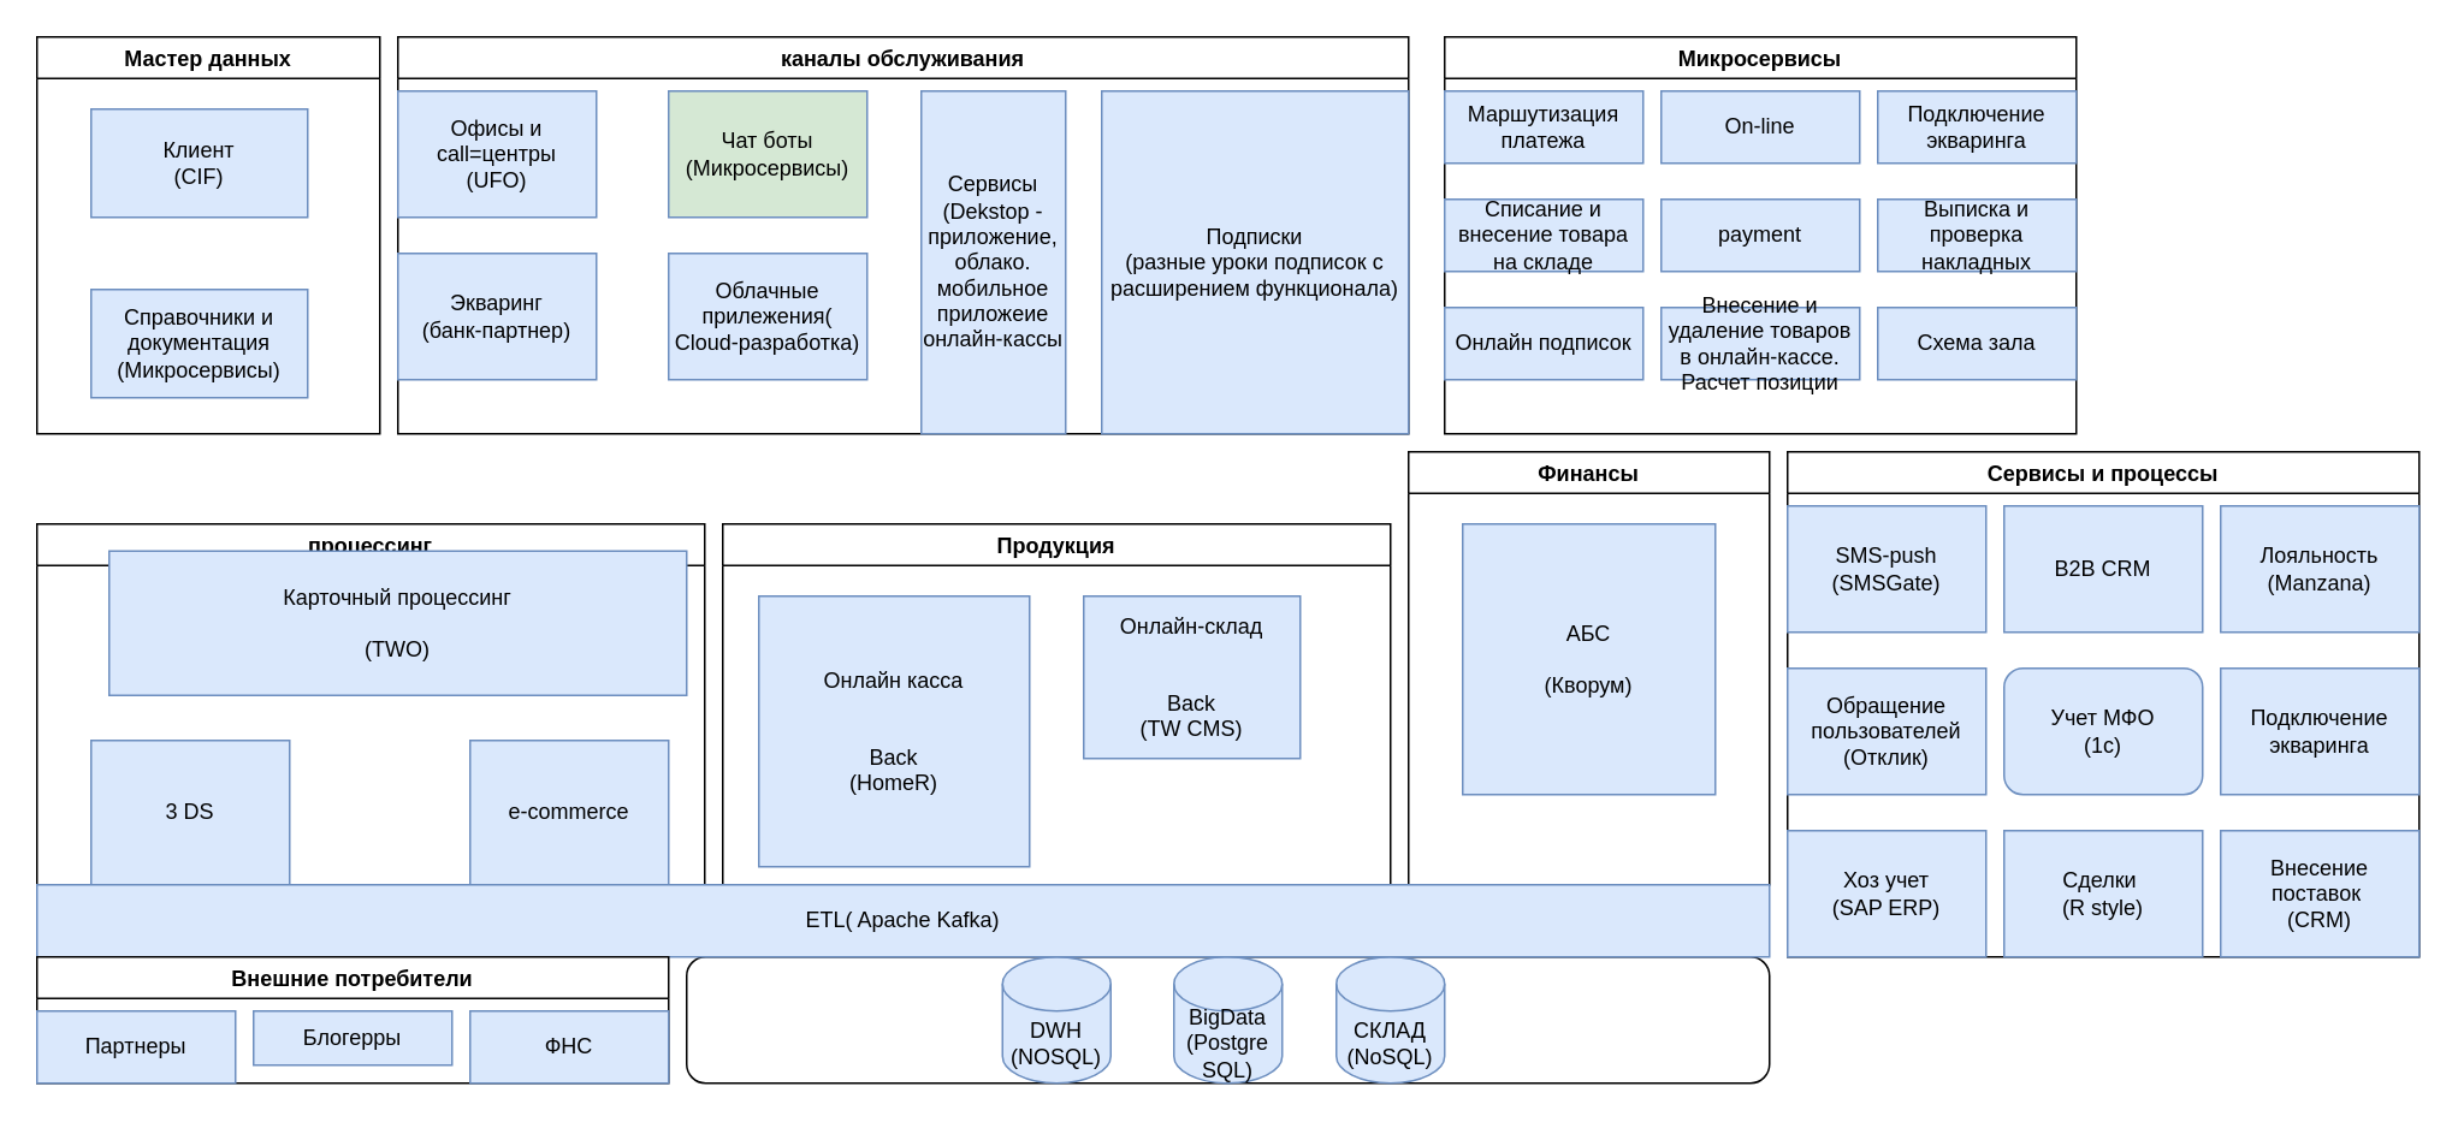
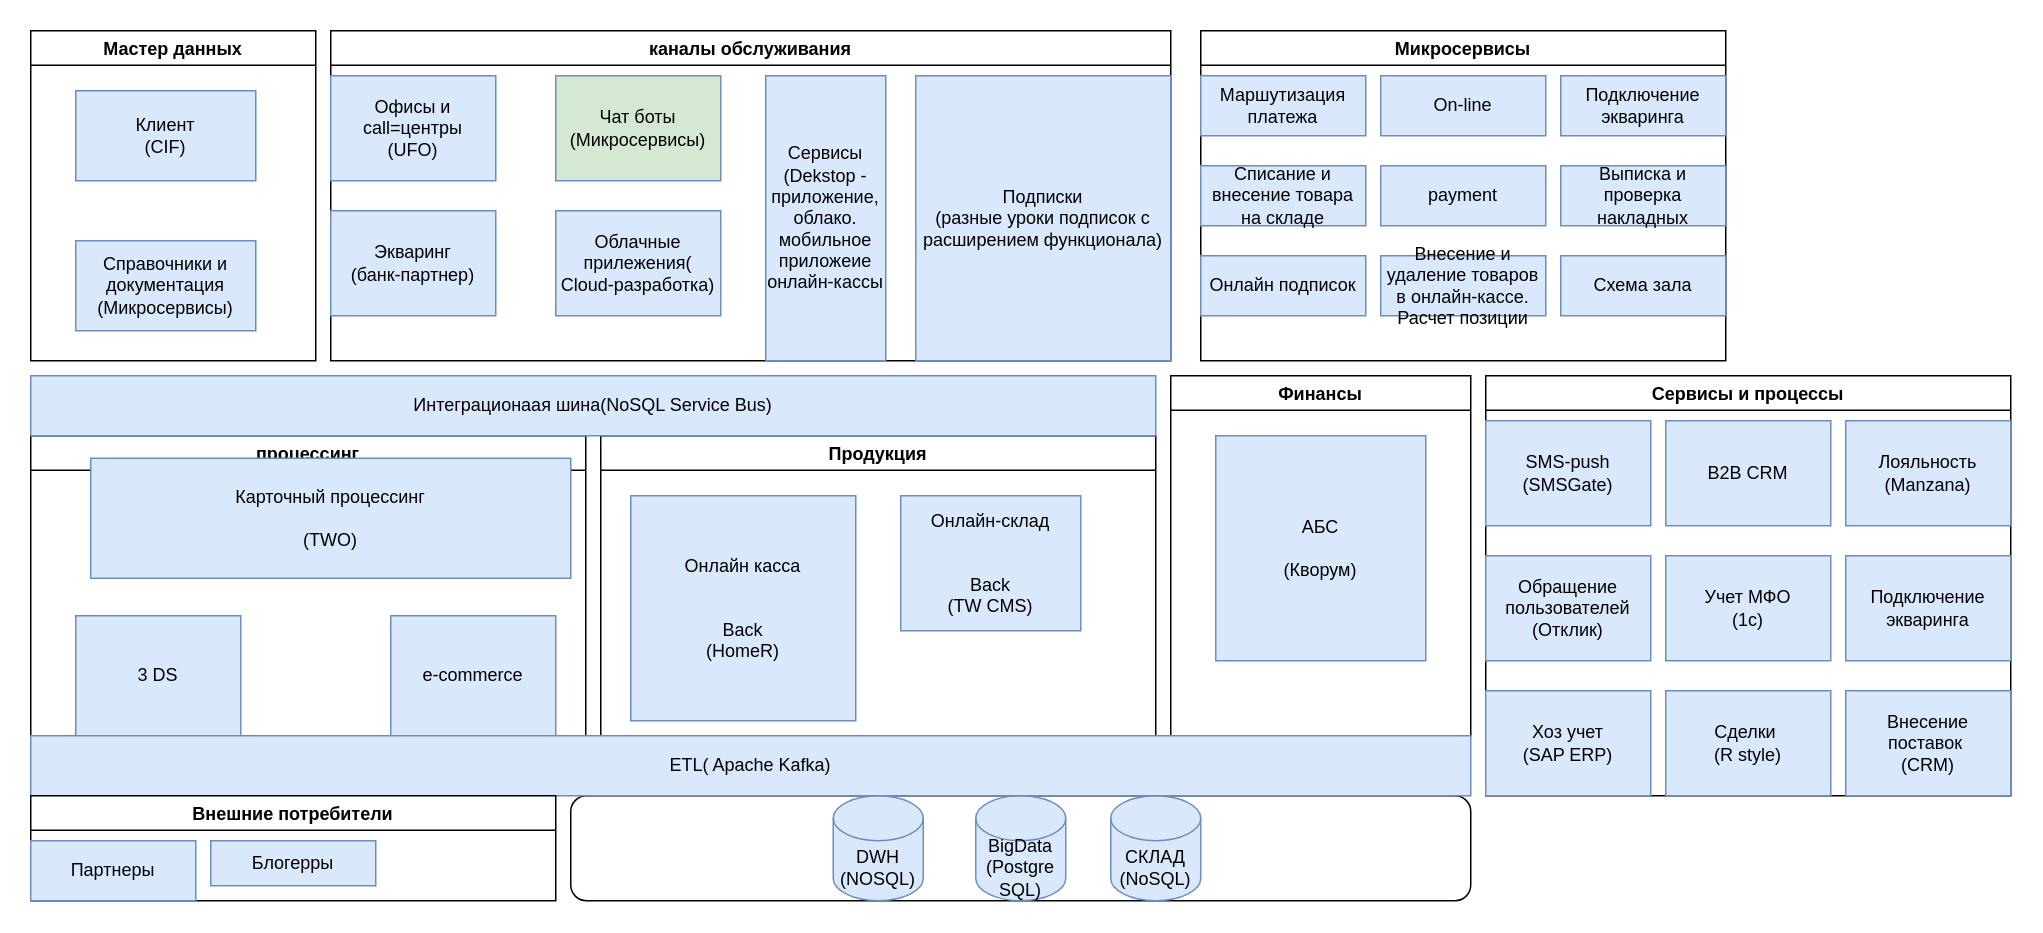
  <mxCell id="0" />
  <mxCell id="1" parent="0" />
  <mxCell id="2" value="Продукция" style="swimlane;" vertex="1" parent="1"><mxGeometry x="400" y="290" width="370" height="200" as="geometry" /></mxCell>
  <mxCell id="3" value="Онлайн касса&lt;br&gt;&lt;br&gt;&lt;br&gt;Back&lt;br&gt;(HomeR)" style="rounded=0;whiteSpace=wrap;html=1;fillColor=#dae8fc;strokeColor=#6c8ebf;" vertex="1" parent="2"><mxGeometry x="20" y="40" width="150" height="150" as="geometry" /></mxCell>
  <mxCell id="4" value="Онлайн-склад&lt;br&gt;&lt;br&gt;&lt;br&gt;Back&lt;br&gt;(TW CMS)" style="rounded=0;whiteSpace=wrap;html=1;fillColor=#dae8fc;strokeColor=#6c8ebf;" vertex="1" parent="2"><mxGeometry x="200" y="40" width="120" height="90" as="geometry" /></mxCell>
  <mxCell id="5" value="Финансы" style="swimlane;" vertex="1" parent="1"><mxGeometry x="780" y="250" width="200" height="240" as="geometry" /></mxCell>
  <mxCell id="6" value="АБС&lt;br&gt;&lt;br&gt;(Кворум)" style="rounded=0;whiteSpace=wrap;html=1;fillColor=#dae8fc;strokeColor=#6c8ebf;" vertex="1" parent="5"><mxGeometry x="30" y="40" width="140" height="150" as="geometry" /></mxCell>
  <mxCell id="7" value="процессинг" style="swimlane;" vertex="1" parent="1"><mxGeometry x="20" y="290" width="370" height="200" as="geometry" /></mxCell>
  <mxCell id="8" value="3 DS" style="rounded=0;whiteSpace=wrap;html=1;fillColor=#dae8fc;strokeColor=#6c8ebf;" vertex="1" parent="7"><mxGeometry x="30" y="120" width="110" height="80" as="geometry" /></mxCell>
  <mxCell id="9" value="Карточный процессинг&lt;br&gt;&lt;br&gt;(TWO)" style="rounded=0;whiteSpace=wrap;html=1;fillColor=#dae8fc;strokeColor=#6c8ebf;" vertex="1" parent="7"><mxGeometry x="40" y="15" width="320" height="80" as="geometry" /></mxCell>
  <mxCell id="10" value="e-commerce" style="rounded=0;whiteSpace=wrap;html=1;fillColor=#dae8fc;strokeColor=#6c8ebf;" vertex="1" parent="7"><mxGeometry x="240" y="120" width="110" height="80" as="geometry" /></mxCell>
  <mxCell id="11" value="каналы обслуживания" style="swimlane;" vertex="1" parent="1"><mxGeometry x="220" y="20" width="560" height="220" as="geometry" /></mxCell>
  <mxCell id="12" value="Сервисы&lt;br&gt;(Dekstop - приложение,&lt;br&gt;облако.&lt;br&gt;мобильное приложеие онлайн-кассы" style="rounded=0;whiteSpace=wrap;html=1;fillColor=#dae8fc;strokeColor=#6c8ebf;direction=south;" vertex="1" parent="11"><mxGeometry x="290" y="30" width="80" height="190" as="geometry" /></mxCell>
  <mxCell id="13" value="Офисы и call=центры&lt;br&gt;(UFO)" style="rounded=0;whiteSpace=wrap;html=1;fillColor=#dae8fc;strokeColor=#6c8ebf;" vertex="1" parent="11"><mxGeometry y="30" width="110" height="70" as="geometry" /></mxCell>
  <mxCell id="14" value="Чат боты&lt;br&gt;(Микросервисы)" style="rounded=0;whiteSpace=wrap;html=1;fillColor=#d5e8d4;strokeColor=#6c8ebf;" vertex="1" parent="11"><mxGeometry x="150" y="30" width="110" height="70" as="geometry" /></mxCell>
  <mxCell id="15" value="Экваринг&lt;br&gt;(банк-партнер)" style="rounded=0;whiteSpace=wrap;html=1;fillColor=#dae8fc;strokeColor=#6c8ebf;" vertex="1" parent="11"><mxGeometry y="120" width="110" height="70" as="geometry" /></mxCell>
  <mxCell id="16" value="Облачные прилежения(&lt;br&gt;Cloud-разработка)" style="rounded=0;whiteSpace=wrap;html=1;fillColor=#dae8fc;strokeColor=#6c8ebf;" vertex="1" parent="11"><mxGeometry x="150" y="120" width="110" height="70" as="geometry" /></mxCell>
  <mxCell id="17" value="Подписки&lt;br&gt;(разные уроки подписок с расширением функционала)" style="rounded=0;whiteSpace=wrap;html=1;fillColor=#dae8fc;strokeColor=#6c8ebf;direction=west;" vertex="1" parent="11"><mxGeometry x="390" y="30" width="170" height="190" as="geometry" /></mxCell>
  <mxCell id="18" value="Мастер данных" style="swimlane;" vertex="1" parent="1"><mxGeometry x="20" y="20" width="190" height="220" as="geometry" /></mxCell>
  <mxCell id="19" value="Справочники и документация&lt;br&gt;(Микросервисы)" style="whiteSpace=wrap;html=1;fillColor=#dae8fc;strokeColor=#6c8ebf;" vertex="1" parent="18"><mxGeometry x="30" y="140" width="120" height="60" as="geometry" /></mxCell>
  <mxCell id="20" value="Клиент&lt;br&gt;(CIF)" style="whiteSpace=wrap;html=1;fillColor=#dae8fc;strokeColor=#6c8ebf;" vertex="1" parent="1"><mxGeometry x="50" y="60" width="120" height="60" as="geometry" /></mxCell>
  <mxCell id="21" value="Сервисы и процессы" style="swimlane;" vertex="1" parent="1"><mxGeometry x="990" y="250" width="350" height="280" as="geometry" /></mxCell>
  <mxCell id="22" value="SMS-push&lt;br&gt;(SMSGate)" style="rounded=0;whiteSpace=wrap;html=1;fillColor=#dae8fc;strokeColor=#6c8ebf;" vertex="1" parent="21"><mxGeometry y="30" width="110" height="70" as="geometry" /></mxCell>
  <mxCell id="23" value="B2B CRM" style="rounded=0;whiteSpace=wrap;html=1;fillColor=#dae8fc;strokeColor=#6c8ebf;" vertex="1" parent="21"><mxGeometry x="120" y="30" width="110" height="70" as="geometry" /></mxCell>
  <mxCell id="24" value="Обращение пользователей&lt;br&gt;(Отклик)" style="rounded=0;whiteSpace=wrap;html=1;fillColor=#dae8fc;strokeColor=#6c8ebf;" vertex="1" parent="21"><mxGeometry y="120" width="110" height="70" as="geometry" /></mxCell>
- <mxCell id="25" value="Учет МФО&lt;br&gt;(1с)" style="whiteSpace=wrap;html=1;fillColor=#dae8fc;strokeColor=#6c8ebf;rounded=1;" vertex="1" parent="21"><mxGeometry x="120" y="120" width="110" height="70" as="geometry" /></mxCell>
+ <mxCell id="25" value="Учет МФО&lt;br&gt;(1с)" style="rounded=0;whiteSpace=wrap;html=1;fillColor=#dae8fc;strokeColor=#6c8ebf;" vertex="1" parent="21"><mxGeometry x="120" y="120" width="110" height="70" as="geometry" /></mxCell>
  <mxCell id="26" value="Лояльность&lt;br&gt;(Manzana)" style="rounded=0;whiteSpace=wrap;html=1;fillColor=#dae8fc;strokeColor=#6c8ebf;" vertex="1" parent="21"><mxGeometry x="240" y="30" width="110" height="70" as="geometry" /></mxCell>
  <mxCell id="27" value="Подключение экваринга" style="rounded=0;whiteSpace=wrap;html=1;fillColor=#dae8fc;strokeColor=#6c8ebf;" vertex="1" parent="21"><mxGeometry x="240" y="120" width="110" height="70" as="geometry" /></mxCell>
  <mxCell id="28" value="Хоз учет&lt;br&gt;(SAP ERP)" style="rounded=0;whiteSpace=wrap;html=1;fillColor=#dae8fc;strokeColor=#6c8ebf;" vertex="1" parent="21"><mxGeometry y="210" width="110" height="70" as="geometry" /></mxCell>
  <mxCell id="29" value="Сделки&amp;nbsp;&lt;br&gt;(R style)" style="rounded=0;whiteSpace=wrap;html=1;fillColor=#dae8fc;strokeColor=#6c8ebf;" vertex="1" parent="21"><mxGeometry x="120" y="210" width="110" height="70" as="geometry" /></mxCell>
  <mxCell id="30" value="Внесение поставок&amp;nbsp;&lt;br&gt;(CRM)" style="rounded=0;whiteSpace=wrap;html=1;fillColor=#dae8fc;strokeColor=#6c8ebf;" vertex="1" parent="21"><mxGeometry x="240" y="210" width="110" height="70" as="geometry" /></mxCell>
  <mxCell id="31" value="" style="rounded=1;whiteSpace=wrap;html=1;" vertex="1" parent="1"><mxGeometry y="530" width="600" height="70" as="geometry" x="380" /></mxCell>
  <mxCell id="32" value="DWH&lt;br&gt;(NOSQL)" style="shape=cylinder3;whiteSpace=wrap;html=1;boundedLbl=1;backgroundOutline=1;size=15;fillColor=#dae8fc;strokeColor=#6c8ebf;" vertex="1" parent="1"><mxGeometry x="555" y="530" width="60" height="70" as="geometry" /></mxCell>
  <mxCell id="33" value="BigData&lt;br&gt;(Postgre&lt;br&gt;SQL)" style="shape=cylinder3;whiteSpace=wrap;html=1;boundedLbl=1;backgroundOutline=1;size=15;fillColor=#dae8fc;strokeColor=#6c8ebf;" vertex="1" parent="1"><mxGeometry x="650" y="530" width="60" height="70" as="geometry" /></mxCell>
  <mxCell id="34" value="СКЛАД&lt;br&gt;(NoSQL)" style="shape=cylinder3;whiteSpace=wrap;html=1;boundedLbl=1;backgroundOutline=1;size=15;fillColor=#dae8fc;strokeColor=#6c8ebf;" vertex="1" parent="1"><mxGeometry x="740" y="530" width="60" height="70" as="geometry" /></mxCell>
  <mxCell id="35" value="Микросервисы" style="swimlane;" vertex="1" parent="1"><mxGeometry x="800" y="20" width="350" height="220" as="geometry" /></mxCell>
  <mxCell id="36" value="Маршутизация платежа" style="rounded=0;whiteSpace=wrap;html=1;fillColor=#dae8fc;strokeColor=#6c8ebf;" vertex="1" parent="35"><mxGeometry y="30" width="110" height="40" as="geometry" /></mxCell>
  <mxCell id="37" value="On-line" style="rounded=0;whiteSpace=wrap;html=1;fillColor=#dae8fc;strokeColor=#6c8ebf;" vertex="1" parent="35"><mxGeometry x="120" y="30" width="110" height="40" as="geometry" /></mxCell>
  <mxCell id="38" value="Подключение экваринга" style="rounded=0;whiteSpace=wrap;html=1;fillColor=#dae8fc;strokeColor=#6c8ebf;" vertex="1" parent="35"><mxGeometry x="240" y="30" width="110" height="40" as="geometry" /></mxCell>
  <mxCell id="39" value="payment" style="rounded=0;whiteSpace=wrap;html=1;fillColor=#dae8fc;strokeColor=#6c8ebf;" vertex="1" parent="35"><mxGeometry x="120" y="90" width="110" height="40" as="geometry" /></mxCell>
  <mxCell id="40" value="Списание и внесение товара&lt;br&gt;на складе" style="rounded=0;whiteSpace=wrap;html=1;fillColor=#dae8fc;strokeColor=#6c8ebf;" vertex="1" parent="35"><mxGeometry y="90" width="110" height="40" as="geometry" /></mxCell>
  <mxCell id="41" value="Выписка и проверка накладных" style="rounded=0;whiteSpace=wrap;html=1;fillColor=#dae8fc;strokeColor=#6c8ebf;" vertex="1" parent="35"><mxGeometry x="240" y="90" width="110" height="40" as="geometry" /></mxCell>
  <mxCell id="42" value="Онлайн подписок" style="rounded=0;whiteSpace=wrap;html=1;fillColor=#dae8fc;strokeColor=#6c8ebf;" vertex="1" parent="35"><mxGeometry y="150" width="110" height="40" as="geometry" /></mxCell>
  <mxCell id="43" value="Внесение и удаление товаров в онлайн-кассе. Расчет позиции" style="rounded=0;whiteSpace=wrap;html=1;fillColor=#dae8fc;strokeColor=#6c8ebf;" vertex="1" parent="35"><mxGeometry x="120" y="150" width="110" height="40" as="geometry" /></mxCell>
  <mxCell id="44" value="Схема зала" style="rounded=0;whiteSpace=wrap;html=1;fillColor=#dae8fc;strokeColor=#6c8ebf;" vertex="1" parent="35"><mxGeometry x="240" y="150" width="110" height="40" as="geometry" /></mxCell>
+ <mxCell id="45" value="Интеграционаая шина(NoSQL Service Bus)" style="rounded=0;whiteSpace=wrap;html=1;fillColor=#dae8fc;strokeColor=#6c8ebf;" vertex="1" parent="1"><mxGeometry x="20" y="250" width="750" height="40" as="geometry" /></mxCell>
  <mxCell id="46" value="ETL( Apache Kafka)" style="rounded=0;whiteSpace=wrap;html=1;fillColor=#dae8fc;strokeColor=#6c8ebf;" vertex="1" parent="1"><mxGeometry x="20" y="490" width="960" height="40" as="geometry" /></mxCell>
  <mxCell id="47" value="Внешние потребители" style="swimlane;" vertex="1" parent="1"><mxGeometry x="20" y="530" width="350" height="70" as="geometry" /></mxCell>
  <mxCell id="48" value="Партнеры" style="rounded=0;whiteSpace=wrap;html=1;fillColor=#dae8fc;strokeColor=#6c8ebf;" vertex="1" parent="47"><mxGeometry y="30" width="110" height="40" as="geometry" /></mxCell>
  <mxCell id="49" value="Блогерры" style="rounded=0;whiteSpace=wrap;html=1;fillColor=#dae8fc;strokeColor=#6c8ebf;" vertex="1" parent="47"><mxGeometry x="120" y="30" width="110" height="30" as="geometry" /></mxCell>
- <mxCell id="50" value="ФНС" style="rounded=0;whiteSpace=wrap;html=1;fillColor=#dae8fc;strokeColor=#6c8ebf;" vertex="1" parent="47"><mxGeometry x="240" y="30" width="110" height="40" as="geometry" /></mxCell>
